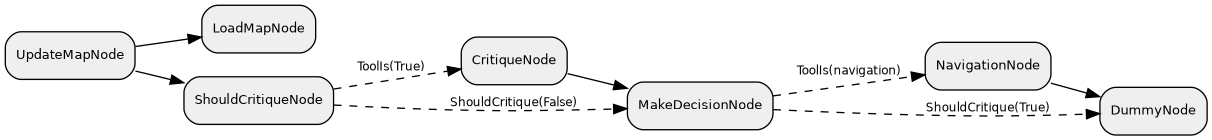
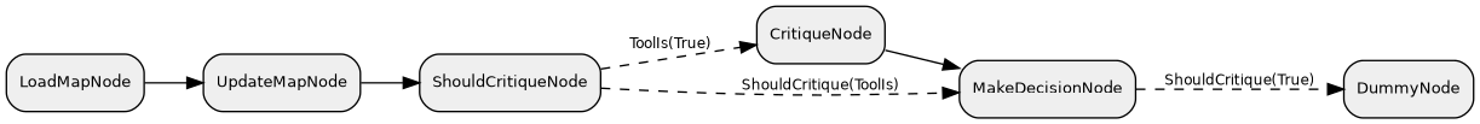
  digraph {
    compound=true
    rankdir=LR
    node [fillcolor="#EFEFEF" fontname=Helvetica fontsize=10 shape=box style="rounded,filled"]
    edge [fontname=Helvetica fontsize=9 style=solid]
    n1 [label=CritiqueNode]
    n2 [label=MakeDecisionNode]
-   n3 [label=NavigationNode]
    n4 [label=DummyNode]
    n5 [label=LoadMapNode]
    n6 [label=UpdateMapNode]
    n7 [label=ShouldCritiqueNode]
    n1 -> n2
-   n2 -> n3 [label="ToolIs(navigation)" style=dashed]
    n2 -> n4 [label="ShouldCritique(True)" style=dashed]
-   n3 -> n4
-   n6 -> n5
+   n5 -> n6
    n6 -> n7
    n7 -> n1 [label="ToolIs(True)" style=dashed]
-   n7 -> n2 [label="ShouldCritique(False)" style=dashed]
+   n7 -> n2 [label="ShouldCritique(ToolIs)" style=dashed]
  }
